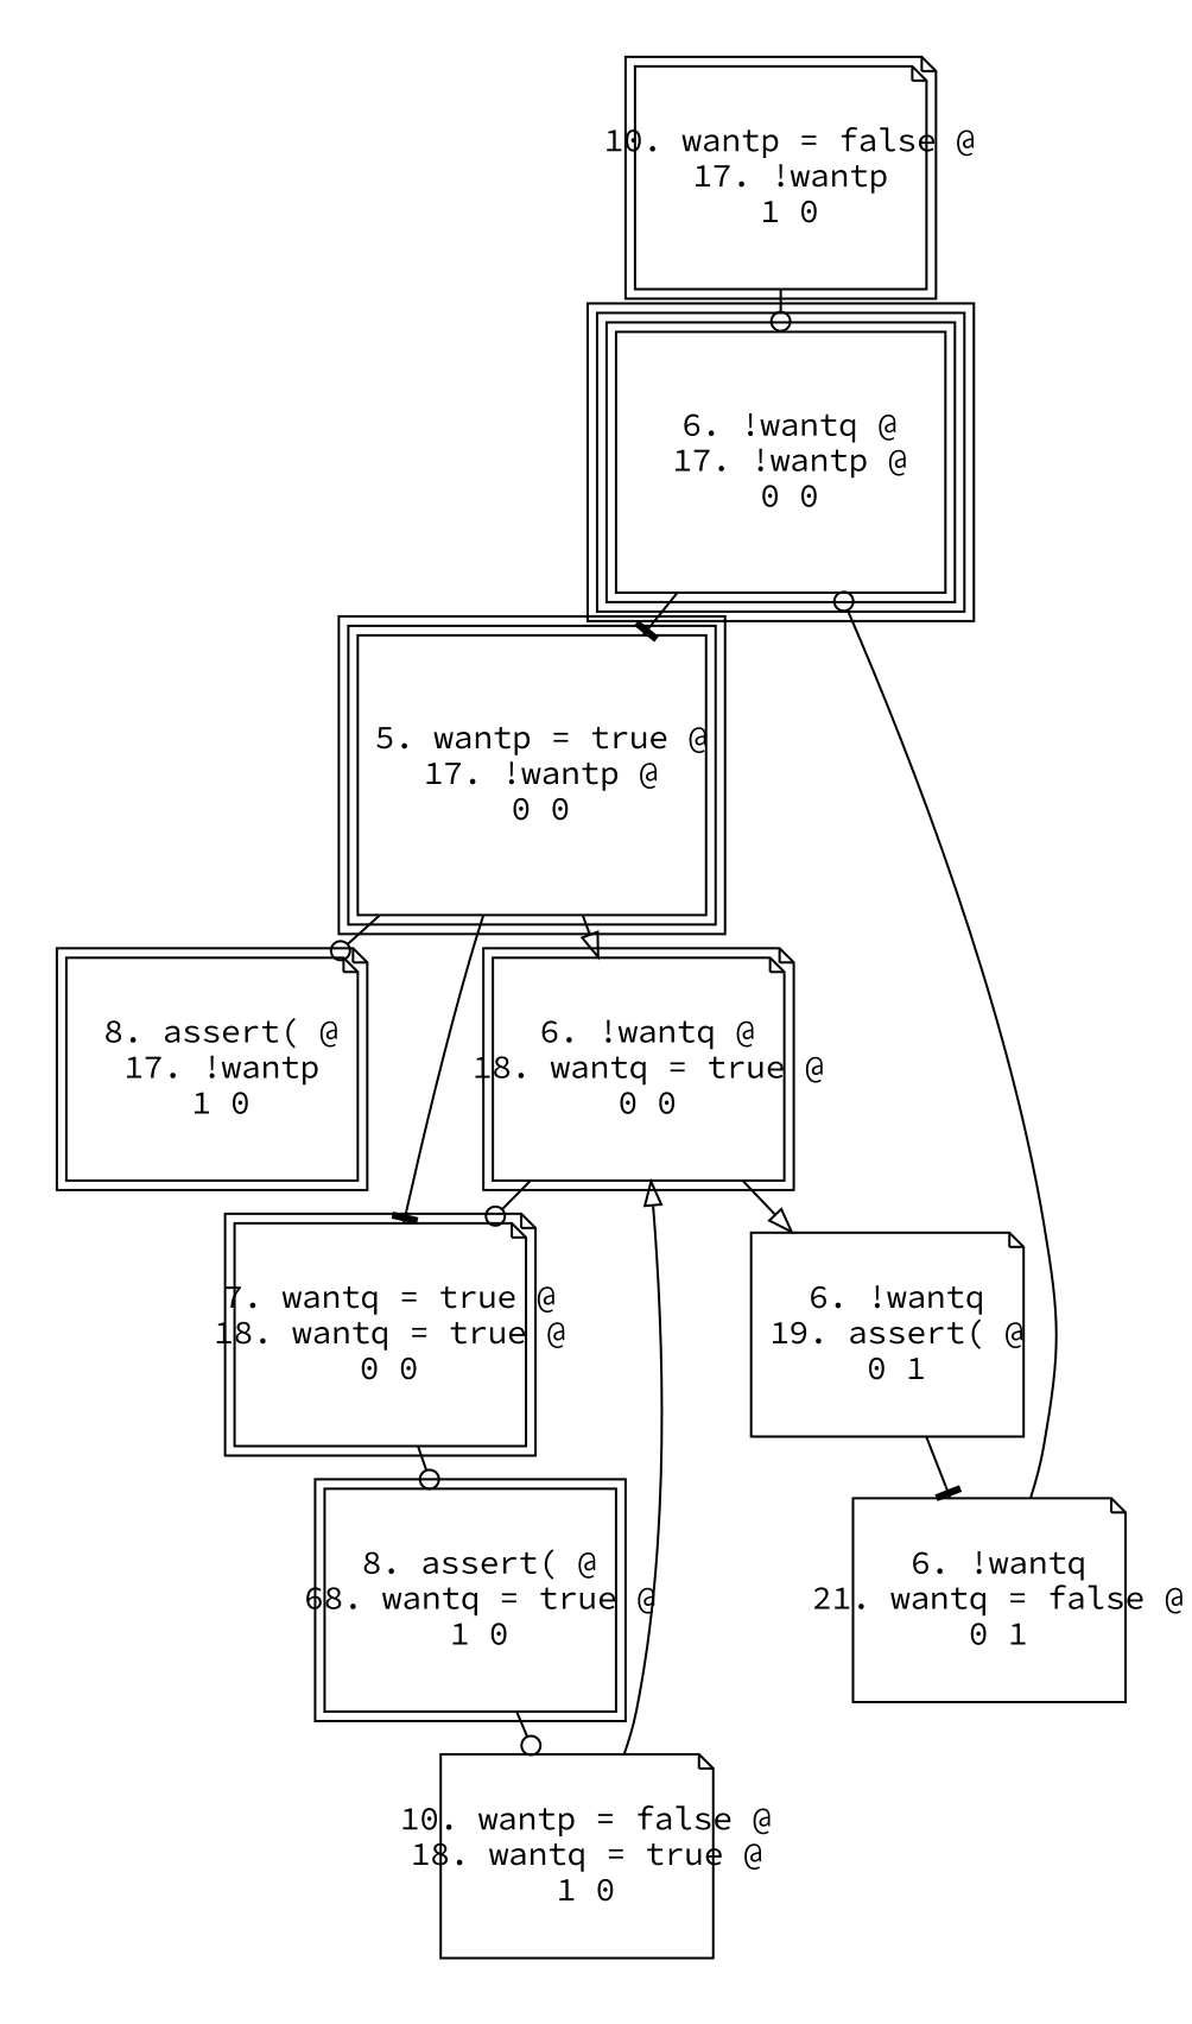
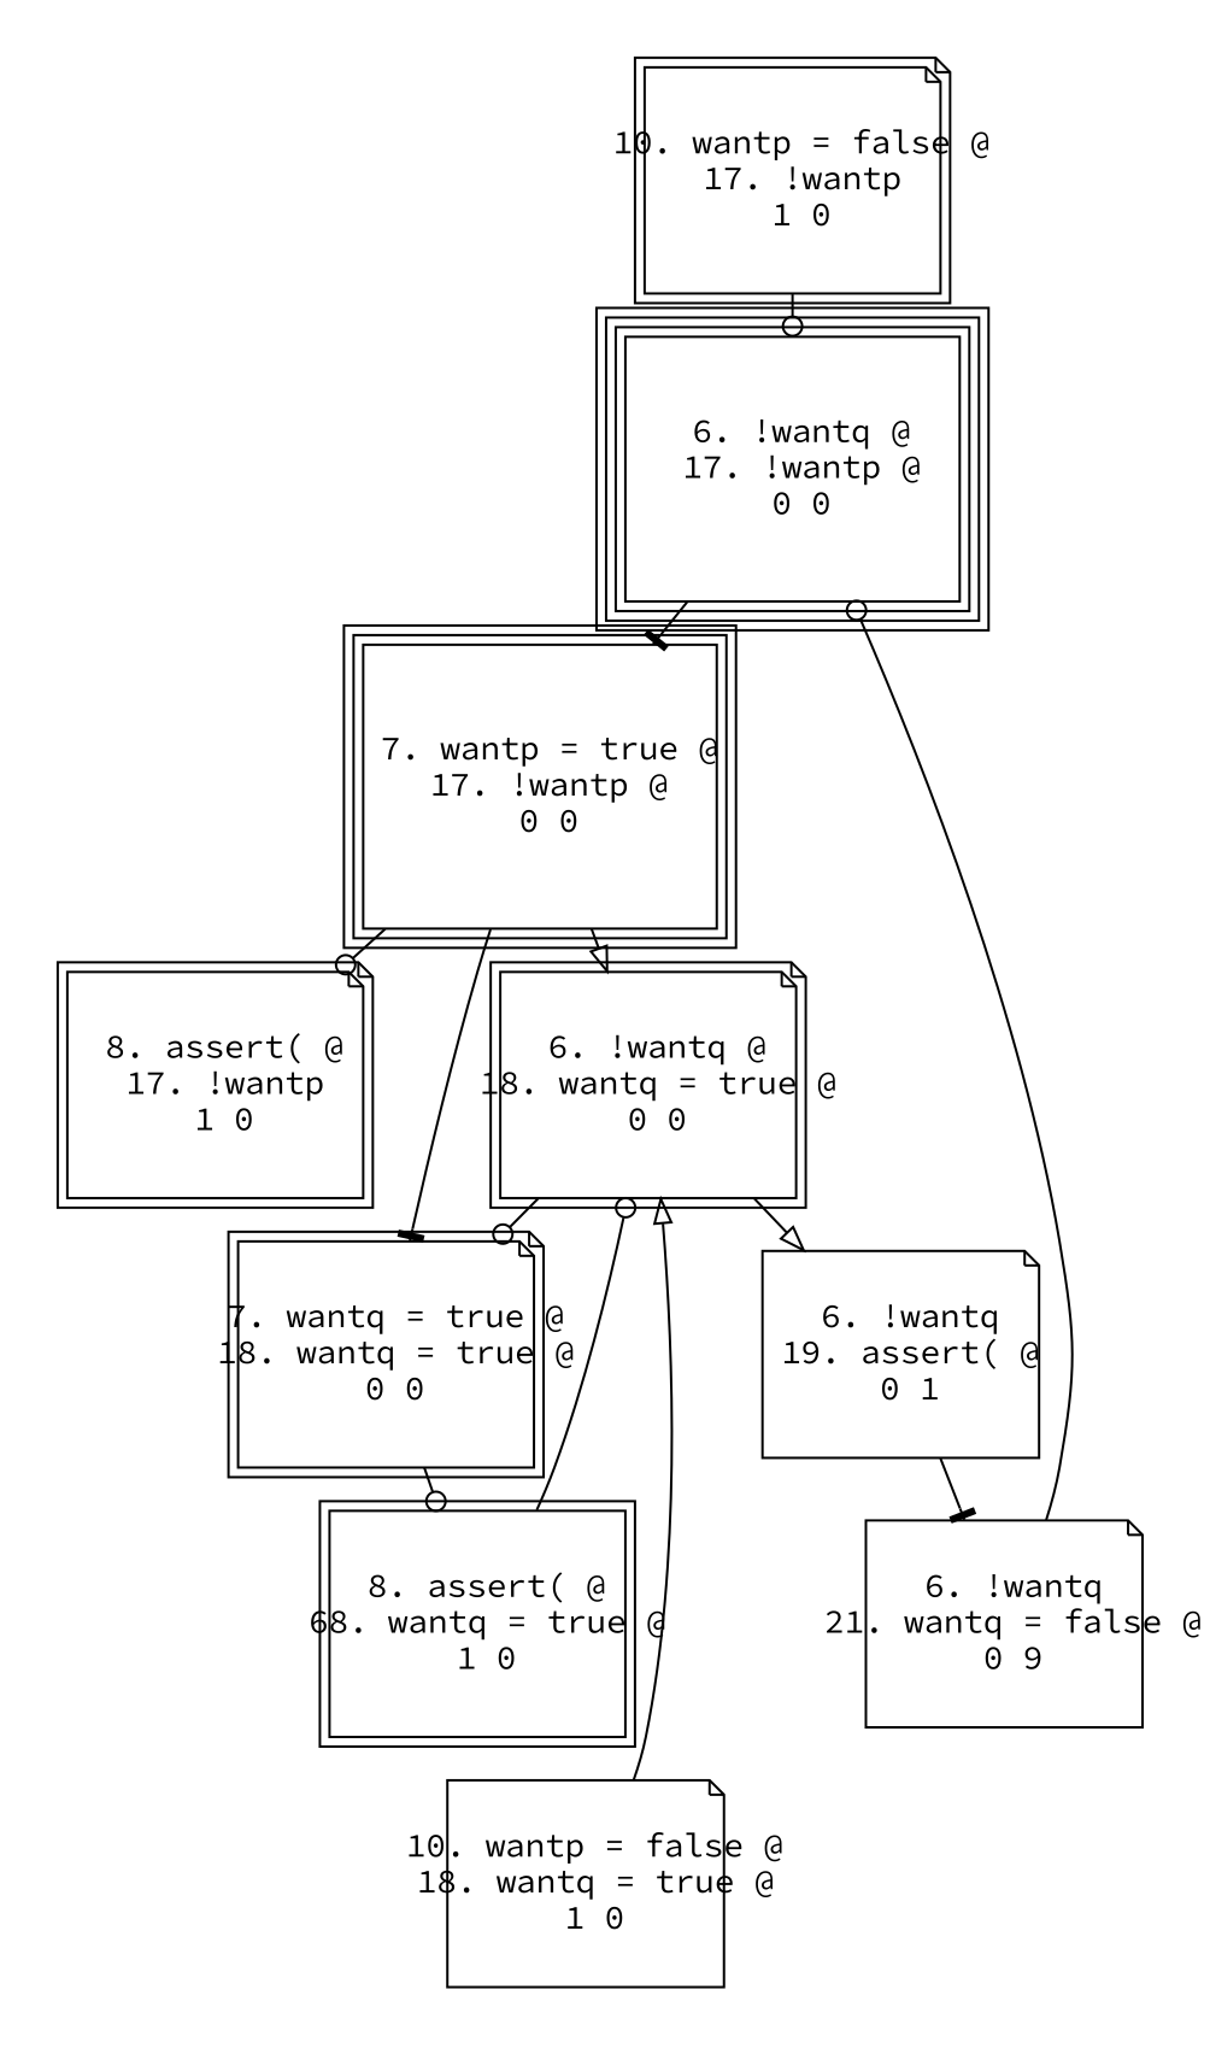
  digraph {
    fontname="Source Code Pro"
    ranksep=.25
    node [fixedsize=true fontname="Source Code Pro" fontsize=14 peripheries=2 shape=note]
    edge [arrowhead=odot fontname="Source Code Pro"]
    n1 [height=1.2 label=" 6. !wantq @\n 17. !wantp @\n 0 0\n" peripheries=4 shape=box width=1.6]
-   n2 [height=1.2 label=" 5. wantp = true @\n 17. !wantp @\n 0 0\n" peripheries=3 shape=box width=1.6]
+   n2 [height=1.2 label=" 7. wantp = true @\n 17. !wantp @\n 0 0\n" peripheries=3 shape=box width=1.6]
    n3 [height=1.2 label=" 6. !wantq @\n 18. wantq = true @\n 0 0\n" width=1.6]
    n4 [height=1.2 label=" 8. assert( @\n 17. !wantp\n 1 0\n" width=1.6]
    n5 [height=1.2 label=" 7. wantq = true @\n 18. wantq = true @\n 0 0\n" width=1.6]
    n6 [height=1.2 label=" 6. !wantq\n 19. assert( @\n 0 1\n" peripheries=1 width=1.6]
    n7 [height=1.2 label=" 8. assert( @\n 68. wantq = true @\n 1 0\n" shape=box width=1.6]
    n8 [height=1.2 label=" 10. wantp = false @\n 17. !wantp\n 1 0\n" width=1.6]
-   n9 [height=1.2 label=" 6. !wantq\n 21. wantq = false @\n 0 1\n" peripheries=1 width=1.6]
+   n9 [height=1.2 label=" 6. !wantq\n 21. wantq = false @\n 0 9\n" peripheries=1 width=1.6]
    n10 [height=1.2 label=" 10. wantp = false @\n 18. wantq = true @\n 1 0\n" peripheries=1 width=1.6]
    n1 -> n2 [arrowhead=tee]
    n2 -> n3 [arrowhead=onormal]
    n2 -> n4
    n2 -> n5 [arrowhead=tee]
    n3 -> n5
    n3 -> n6 [arrowhead=onormal]
    n5 -> n7
    n6 -> n9 [arrowhead=tee]
-   n7 -> n10
+   n7 -> n3
    n8 -> n1
    n9 -> n1
    n10 -> n3 [arrowhead=onormal]
  }
